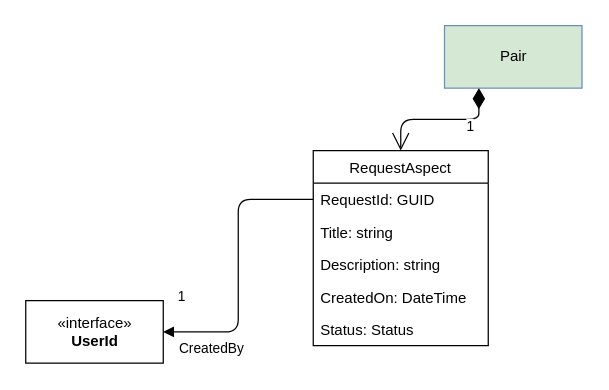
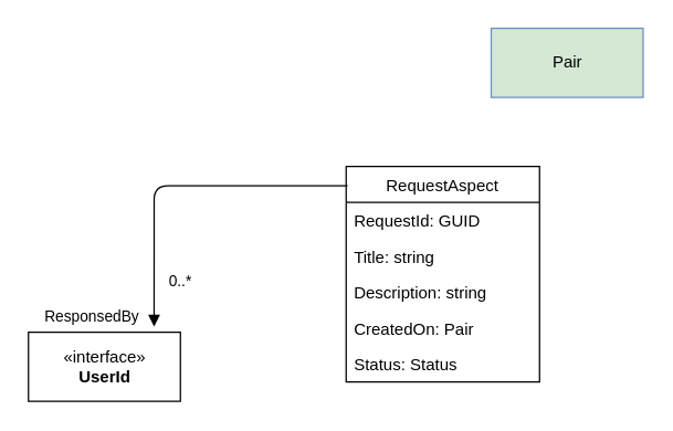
  <mxCell id="0" />
  <mxCell id="1" parent="0" />
  <mxCell id="2" value="RequestAspect" style="swimlane;fontStyle=0;childLayout=stackLayout;horizontal=1;startSize=26;fillColor=none;horizontalStack=0;resizeParent=1;resizeParentMax=0;resizeLast=0;collapsible=1;marginBottom=0;" vertex="1" parent="1"><mxGeometry x="250" y="120" width="140" height="156" as="geometry" /></mxCell>
  <mxCell id="3" value="RequestId: GUID" style="text;strokeColor=none;fillColor=none;align=left;verticalAlign=top;spacingLeft=4;spacingRight=4;overflow=hidden;rotatable=0;points=[[0,0.5],[1,0.5]];portConstraint=eastwest;" vertex="1" parent="2"><mxGeometry y="26" width="140" height="26" as="geometry" /></mxCell>
  <mxCell id="4" value="Title: string" style="text;strokeColor=none;fillColor=none;align=left;verticalAlign=top;spacingLeft=4;spacingRight=4;overflow=hidden;rotatable=0;points=[[0,0.5],[1,0.5]];portConstraint=eastwest;" vertex="1" parent="2"><mxGeometry y="52" width="140" height="26" as="geometry" /></mxCell>
  <mxCell id="5" value="Description: string" style="text;strokeColor=none;fillColor=none;align=left;verticalAlign=top;spacingLeft=4;spacingRight=4;overflow=hidden;rotatable=0;points=[[0,0.5],[1,0.5]];portConstraint=eastwest;" vertex="1" parent="2"><mxGeometry y="78" width="140" height="26" as="geometry" /></mxCell>
- <mxCell id="6" value="CreatedOn: DateTime" style="text;strokeColor=none;fillColor=none;align=left;verticalAlign=top;spacingLeft=4;spacingRight=4;overflow=hidden;rotatable=0;points=[[0,0.5],[1,0.5]];portConstraint=eastwest;" vertex="1" parent="2"><mxGeometry y="104" width="140" height="26" as="geometry" /></mxCell>
+ <mxCell id="6" value="CreatedOn: Pair" style="text;strokeColor=none;fillColor=none;align=left;verticalAlign=top;spacingLeft=4;spacingRight=4;overflow=hidden;rotatable=0;points=[[0,0.5],[1,0.5]];portConstraint=eastwest;" vertex="1" parent="2"><mxGeometry y="104" width="140" height="26" as="geometry" /></mxCell>
  <mxCell id="7" value="Status: Status" style="text;strokeColor=none;fillColor=none;align=left;verticalAlign=top;spacingLeft=4;spacingRight=4;overflow=hidden;rotatable=0;points=[[0,0.5],[1,0.5]];portConstraint=eastwest;" vertex="1" parent="2"><mxGeometry y="130" width="140" height="26" as="geometry" /></mxCell>
  <mxCell id="8" value="Pair" style="html=1;fillColor=#d5e8d4;strokeColor=#6c8ebf;" vertex="1" parent="1"><mxGeometry x="355" y="20" width="110" height="50" as="geometry" /></mxCell>
  <mxCell id="9" value="«interface»&lt;br&gt;&lt;b&gt;UserId&lt;/b&gt;" style="html=1;" vertex="1" parent="1"><mxGeometry x="20" y="240" width="110" height="50" as="geometry" /></mxCell>
- <mxCell id="10" value="CreatedBy" style="endArrow=block;endFill=1;html=1;edgeStyle=orthogonalEdgeStyle;align=left;verticalAlign=top;entryX=1;entryY=0.5;entryDx=0;entryDy=0;exitX=0;exitY=0.5;exitDx=0;exitDy=0;" edge="1" parent="1" source="3" target="9"><mxGeometry x="0.903" relative="1" as="geometry"><mxPoint x="330" y="180" as="sourcePoint" /><mxPoint x="490" y="180" as="targetPoint" /><mxPoint as="offset" /></mxGeometry></mxCell>
- <mxCell id="11" value="1" style="edgeLabel;resizable=0;html=1;align=left;verticalAlign=bottom;" connectable="0" vertex="1" parent="10"><mxGeometry x="-1" relative="1" as="geometry"><mxPoint x="-110" y="86" as="offset" /></mxGeometry></mxCell>
- <mxCell id="12" value="1" style="endArrow=open;html=1;endSize=12;startArrow=diamondThin;startSize=14;startFill=1;edgeStyle=orthogonalEdgeStyle;align=left;verticalAlign=bottom;exitX=0.25;exitY=1;exitDx=0;exitDy=0;entryX=0.5;entryY=0;entryDx=0;entryDy=0;" edge="1" parent="1" source="8" target="2"><mxGeometry x="-0.333" y="15" relative="1" as="geometry"><mxPoint x="330" y="180" as="sourcePoint" /><mxPoint x="490" y="180" as="targetPoint" /><mxPoint x="1" as="offset" /></mxGeometry></mxCell>
+ <mxCell id="13" value="ResponsedBy" style="endArrow=block;endFill=1;html=1;edgeStyle=orthogonalEdgeStyle;align=left;verticalAlign=top;exitX=0.007;exitY=0.09;exitDx=0;exitDy=0;exitPerimeter=0;entryX=0.827;entryY=-0.08;entryDx=0;entryDy=0;entryPerimeter=0;" edge="1" parent="1" source="2" target="9"><mxGeometry x="0.838" y="-81" relative="1" as="geometry"><mxPoint x="330" y="180" as="sourcePoint" /><mxPoint x="490" y="180" as="targetPoint" /><Array as="points"><mxPoint x="111" y="134" /></Array><mxPoint as="offset" /></mxGeometry></mxCell>
+ <mxCell id="14" value="0..*" style="edgeLabel;resizable=0;html=1;align=left;verticalAlign=bottom;" connectable="0" vertex="1" parent="13"><mxGeometry x="-1" relative="1" as="geometry"><mxPoint x="-130.98" y="76.96" as="offset" /></mxGeometry></mxCell>
